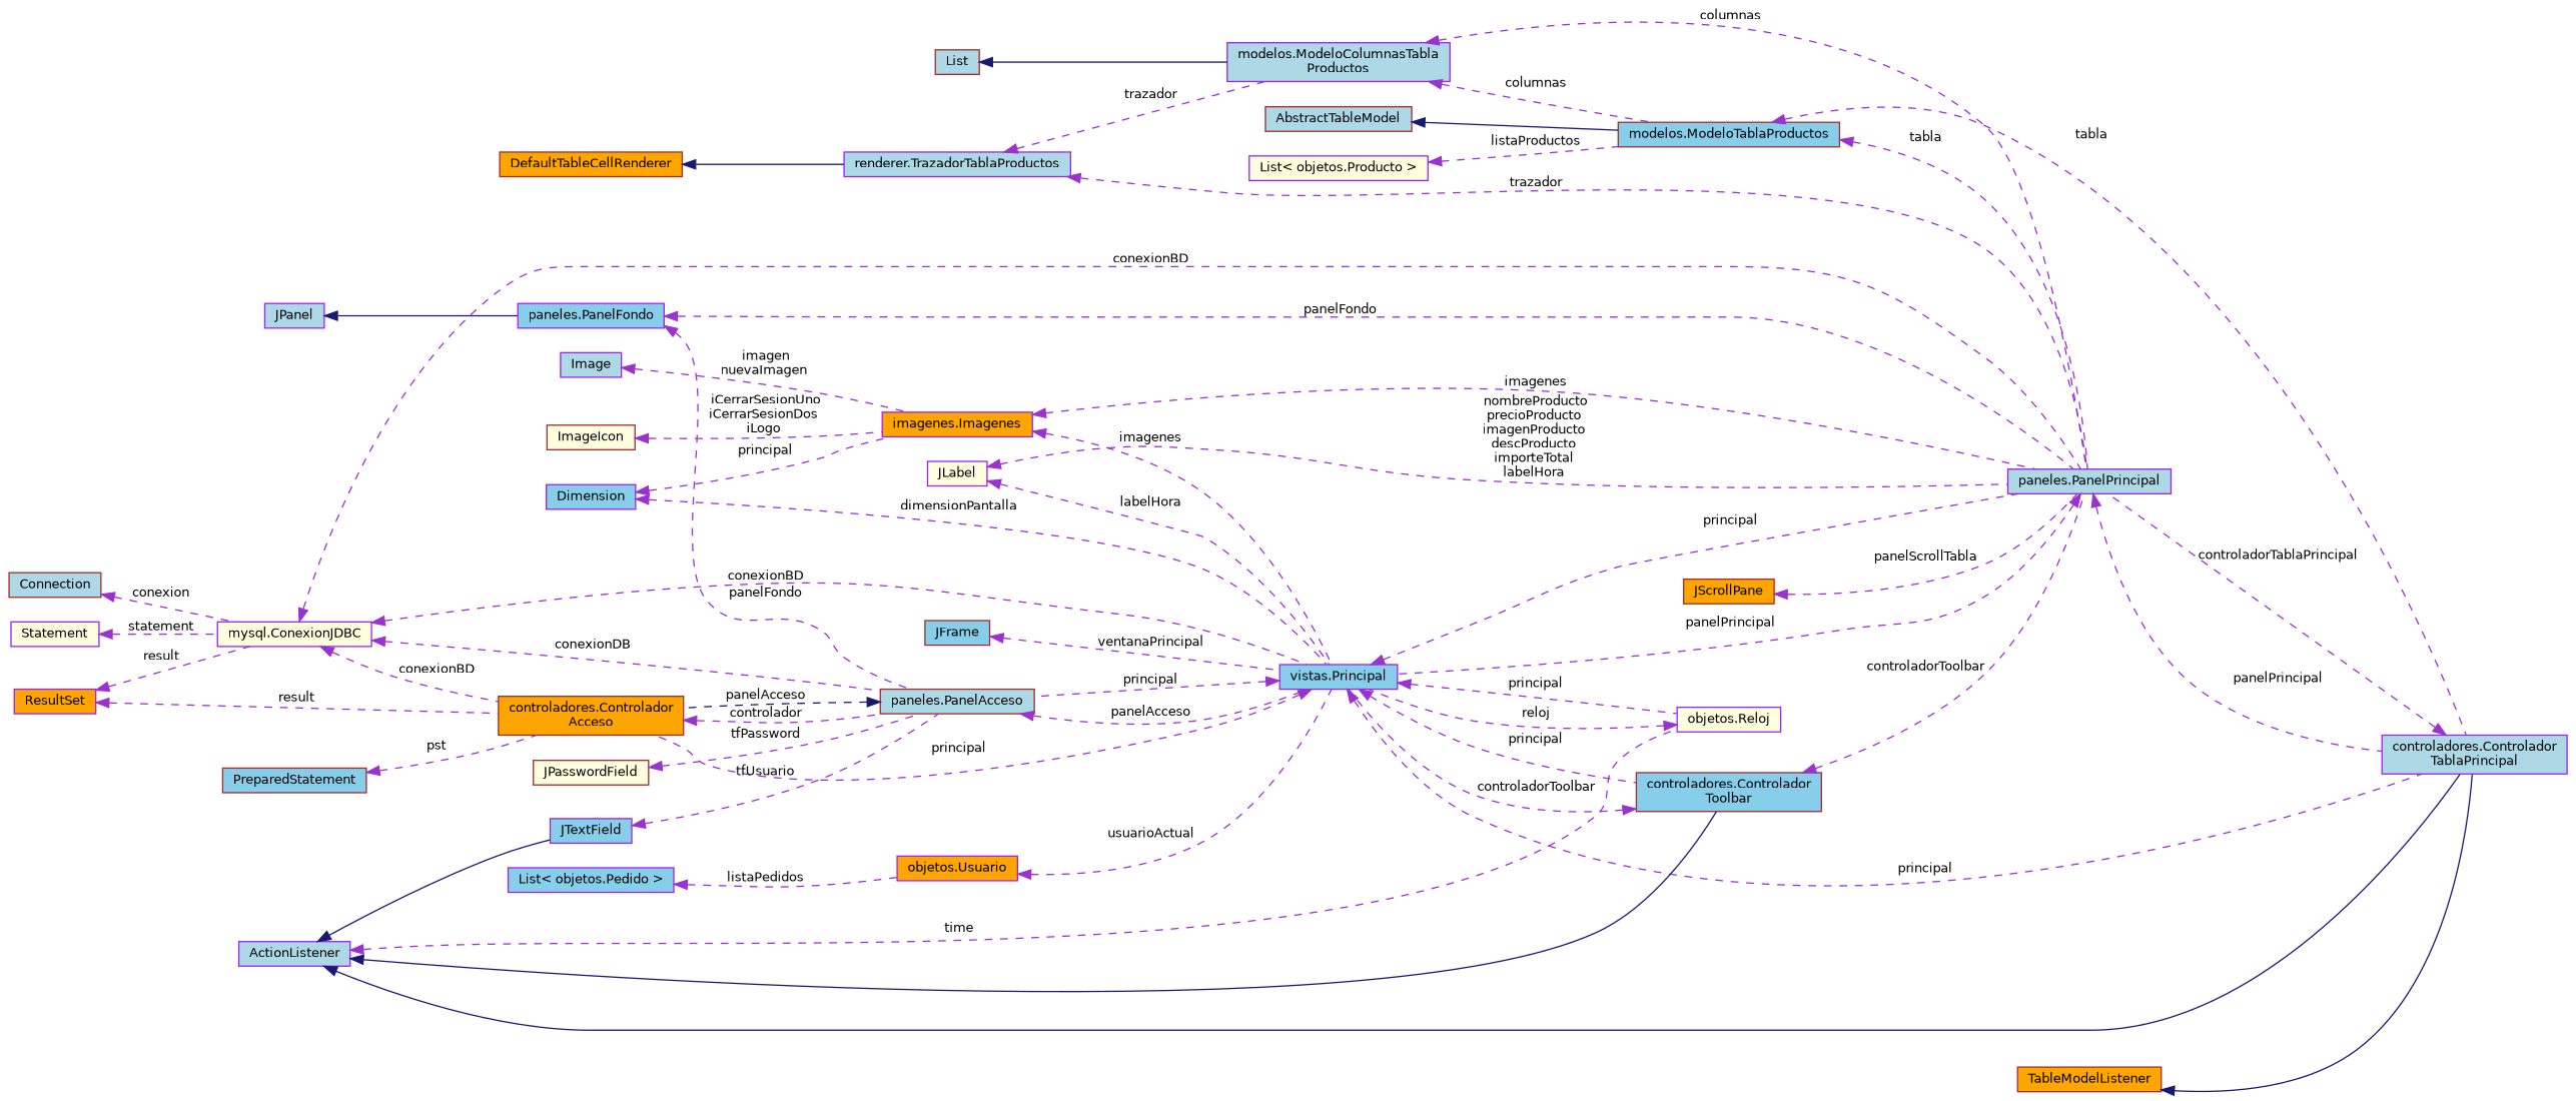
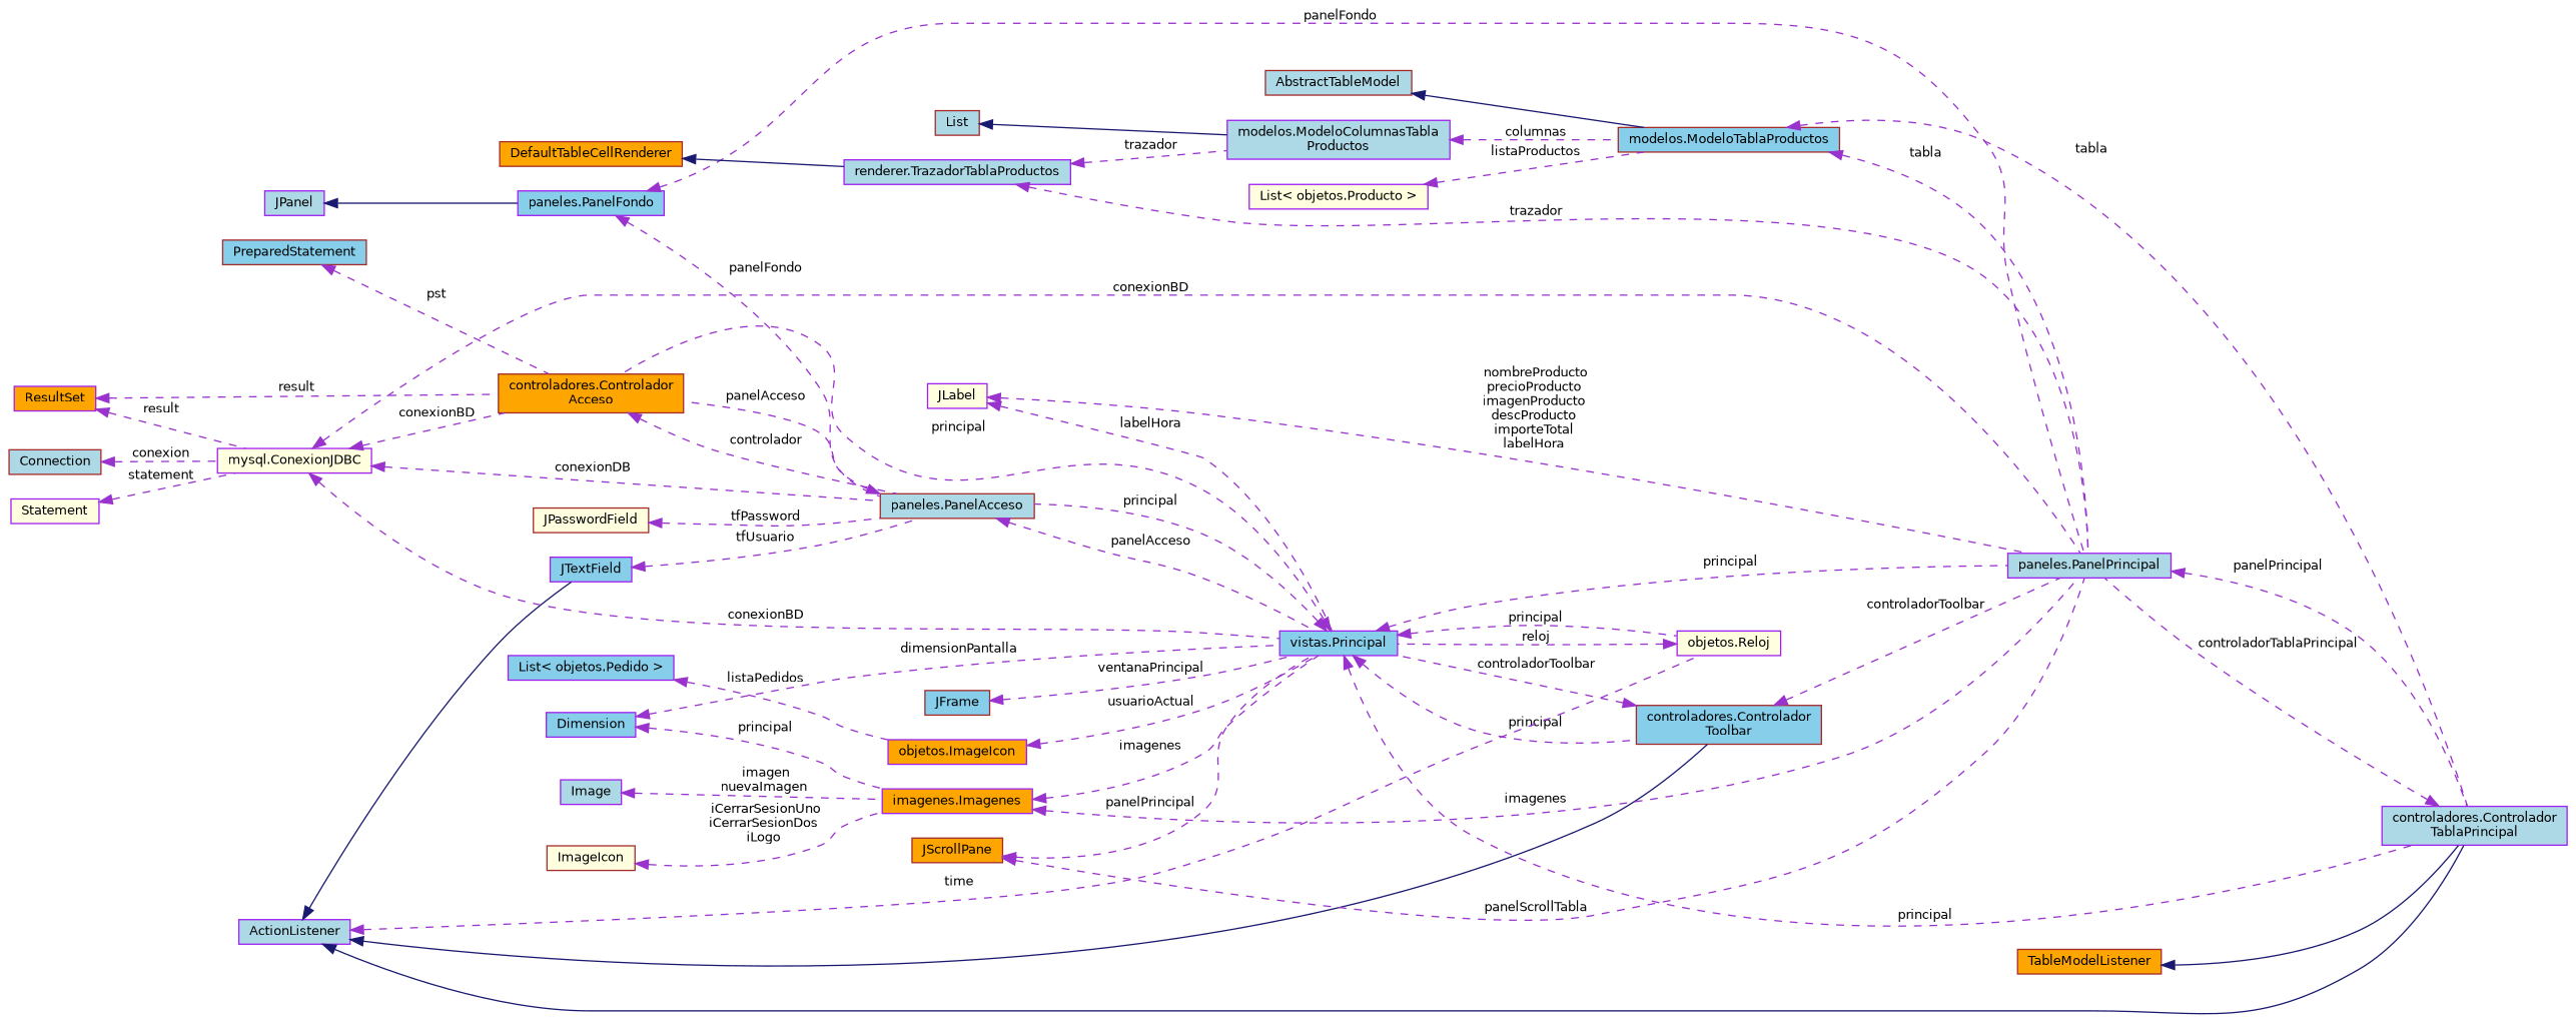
  digraph {
    rankdir=LR
    node [color=purple fillcolor=lightblue fontname=Helvetica fontsize=10 shape=record style=filled]
    edge [color=darkorchid3 dir=back fontname=Helvetica fontsize=10 labelfontname=Helvetica labelfontsize=10 style=dashed]
    n1 [color=brown fillcolor=orange fontcolor=black height=0.2 label="controladores.Controlador\lAcceso" width=0.4]
    n2 [color=brown height=0.2 label="paneles.PanelAcceso" width=0.4]
    n3 [fillcolor=skyblue height=0.2 label="vistas.Principal" width=0.4]
    n4 [height=0.2 label=ActionListener width=0.4]
    n5 [fillcolor=lightyellow height=0.2 label="objetos.Reloj" width=0.4]
    n6 [height=0.2 label="controladores.Controlador\lTablaPrincipal" width=0.4]
    n7 [color=brown fillcolor=skyblue height=0.2 label="controladores.Controlador\lToolbar" width=0.4]
    n8 [fillcolor=skyblue height=0.2 label=JTextField width=0.4]
    n9 [height=0.2 label="paneles.PanelPrincipal" width=0.4]
    n10 [fillcolor=lightyellow height=0.2 label="mysql.ConexionJDBC" width=0.4]
    n11 [fillcolor=lightyellow height=0.2 label=Statement width=0.4]
    n12 [color=brown height=0.2 label=Connection width=0.4]
    n13 [fillcolor=orange height=0.2 label=ResultSet width=0.4]
    n14 [color=brown fillcolor=lightyellow height=0.2 label=JPasswordField width=0.4]
    n15 [fillcolor=skyblue height=0.2 label="paneles.PanelFondo" width=0.4]
    n16 [height=0.2 label=JPanel width=0.4]
    n17 [color=brown fillcolor=orange height=0.2 label=TableModelListener width=0.4]
    n18 [color=brown fillcolor=skyblue height=0.2 label="modelos.ModeloTablaProductos" width=0.4]
    n19 [color=brown height=0.2 label=AbstractTableModel width=0.4]
    n20 [height=0.2 label="modelos.ModeloColumnasTabla\lProductos" width=0.4]
    n21 [color=brown height=0.2 label=List width=0.4]
    n22 [height=0.2 label="renderer.TrazadorTablaProductos" width=0.4]
    n23 [color=brown fillcolor=orange height=0.2 label=DefaultTableCellRenderer width=0.4]
    n24 [fillcolor=lightyellow height=0.2 label="List\< objetos.Producto \>" width=0.4]
    n25 [fillcolor=lightyellow height=0.2 label=JLabel width=0.4]
    n26 [fillcolor=orange height=0.2 label="imagenes.Imagenes" width=0.4]
    n27 [color=brown fillcolor=lightyellow height=0.2 label=ImageIcon width=0.4]
    n28 [height=0.2 label=Image width=0.4]
    n29 [fillcolor=skyblue height=0.2 label=Dimension width=0.4]
    n30 [color=brown fillcolor=orange height=0.2 label=JScrollPane width=0.4]
-   n31 [fillcolor=orange height=0.2 label="objetos.Usuario" width=0.4]
+   n31 [fillcolor=orange height=0.2 label="objetos.ImageIcon" width=0.4]
    n32 [fillcolor=skyblue height=0.2 label="List\< objetos.Pedido \>" width=0.4]
    n33 [color=brown fillcolor=skyblue height=0.2 label=JFrame width=0.4]
    n34 [color=brown fillcolor=skyblue height=0.2 label=PreparedStatement width=0.4]
    n1 -> n2 [label=" controlador"]
-   n2 -> n1 [color=midnightblue label=" panelAcceso"]
+   n2 -> n1 [label=" panelAcceso"]
    n2 -> n3 [label=" panelAcceso"]
    n3 -> n1 [label=" principal"]
    n3 -> n2 [label=" principal"]
    n3 -> n5 [label=" principal"]
    n3 -> n6 [label=" principal"]
    n3 -> n7 [label=" principal"]
    n3 -> n9 [label=" principal"]
    n4 -> n5 [label=" time"]
    n4 -> n6 [color=midnightblue style=solid]
    n4 -> n7 [color=midnightblue style=solid]
    n4 -> n8 [color=midnightblue style=solid]
    n5 -> n3 [label=" reloj"]
    n6 -> n9 [label=" controladorTablaPrincipal"]
    n7 -> n3 [label=" controladorToolbar"]
    n7 -> n9 [label=" controladorToolbar"]
    n8 -> n2 [label=" tfUsuario"]
-   n9 -> n3 [label=" panelPrincipal"]
+   n30 -> n3 [label=" panelPrincipal"]
    n9 -> n6 [label=" panelPrincipal"]
    n10 -> n1 [label=" conexionBD"]
    n10 -> n2 [label=" conexionDB"]
    n10 -> n3 [label=" conexionBD"]
    n10 -> n9 [label=" conexionBD"]
    n11 -> n10 [label=" statement"]
    n12 -> n10 [label=" conexion"]
    n13 -> n1 [label=" result"]
    n13 -> n10 [label=" result"]
    n14 -> n2 [label=" tfPassword"]
    n15 -> n2 [label=" panelFondo"]
    n15 -> n9 [label=" panelFondo"]
    n16 -> n15 [color=midnightblue style=solid]
    n17 -> n6 [color=midnightblue style=solid]
    n18 -> n6 [label=" tabla"]
    n18 -> n9 [label=" tabla"]
    n19 -> n18 [color=midnightblue style=solid]
-   n20 -> n9 [label=" columnas"]
    n20 -> n18 [label=" columnas"]
    n21 -> n20 [color=midnightblue style=solid]
    n22 -> n9 [label=" trazador"]
    n22 -> n20 [label=" trazador"]
    n23 -> n22 [color=midnightblue style=solid]
    n24 -> n18 [label=" listaProductos"]
    n25 -> n3 [label=" labelHora"]
    n25 -> n9 [label=" nombreProducto\nprecioProducto\nimagenProducto\ndescProducto\nimporteTotal\nlabelHora"]
    n26 -> n3 [label=" imagenes"]
    n26 -> n9 [label=" imagenes"]
    n27 -> n26 [label=" iCerrarSesionUno\niCerrarSesionDos\niLogo"]
    n28 -> n26 [label=" imagen\nnuevaImagen"]
    n29 -> n3 [label=" dimensionPantalla"]
    n29 -> n26 [label=" principal"]
    n30 -> n9 [label=" panelScrollTabla"]
    n31 -> n3 [label=" usuarioActual"]
    n32 -> n31 [label=" listaPedidos"]
    n33 -> n3 [label=" ventanaPrincipal"]
    n34 -> n1 [label=" pst"]
  }
